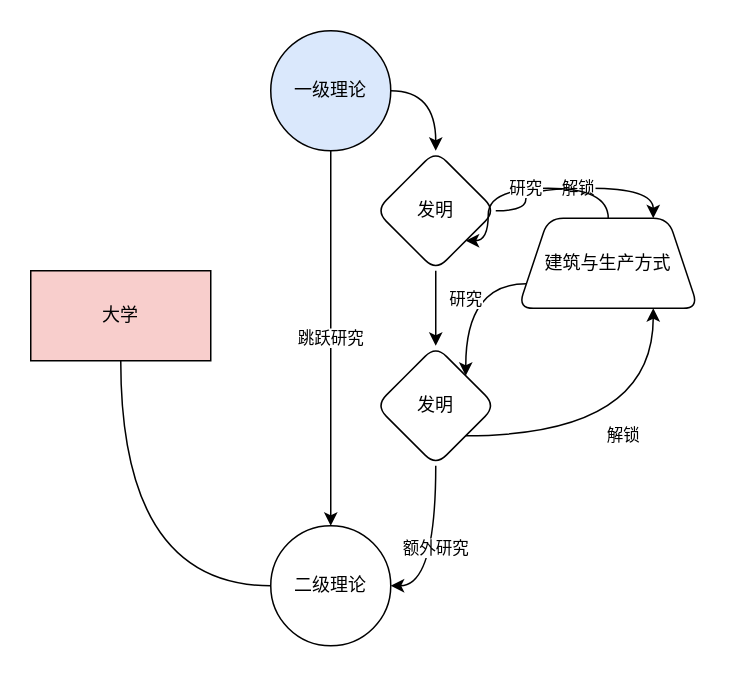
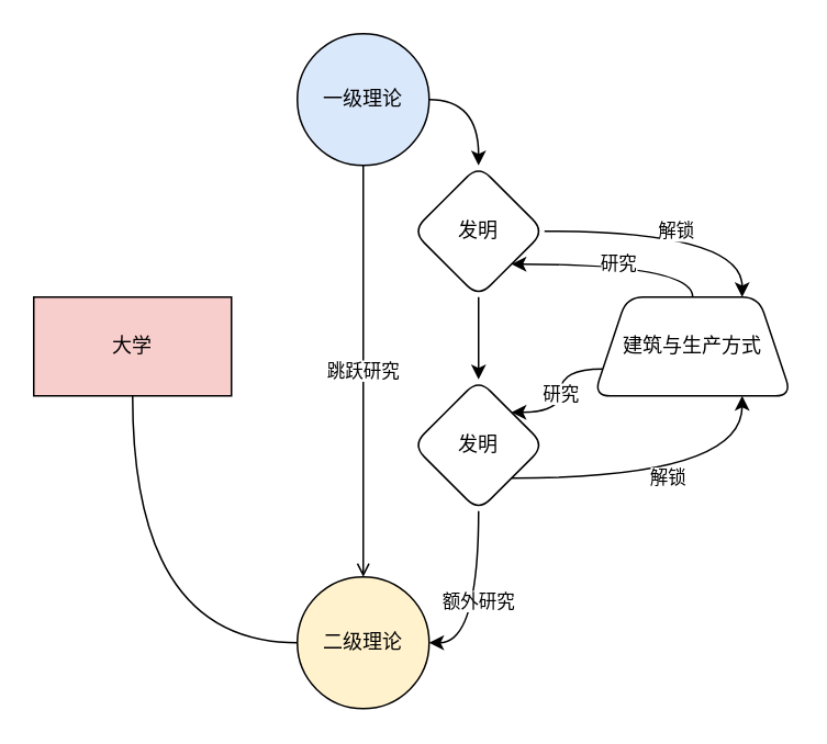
  <mxCell id="0" />
  <mxCell id="1" parent="0" />
  <mxCell id="2" style="edgeStyle=orthogonalEdgeStyle;curved=1;rounded=1;sketch=0;orthogonalLoop=1;jettySize=auto;html=1;exitX=1;exitY=0.5;exitDx=0;exitDy=0;entryX=0.5;entryY=0;entryDx=0;entryDy=0;" parent="1" source="4" target="7" edge="1"><mxGeometry relative="1" as="geometry" /></mxCell>
- <mxCell id="3" value="跳跃研究" style="edgeStyle=orthogonalEdgeStyle;curved=1;rounded=1;sketch=0;orthogonalLoop=1;jettySize=auto;html=1;exitX=0.5;exitY=1;exitDx=0;exitDy=0;" parent="1" source="4" target="11" edge="1"><mxGeometry relative="1" as="geometry" /></mxCell>
+ <mxCell id="3" value="跳跃研究" style="edgeStyle=orthogonalEdgeStyle;curved=1;rounded=1;sketch=0;orthogonalLoop=1;jettySize=auto;html=1;exitX=0.5;exitY=1;exitDx=0;exitDy=0;endArrow=open;" parent="1" source="4" target="11" edge="1"><mxGeometry relative="1" as="geometry" /></mxCell>
  <mxCell id="4" value="一级理论" style="ellipse;whiteSpace=wrap;html=1;aspect=fixed;rounded=1;fillColor=#dae8fc;" parent="1" vertex="1"><mxGeometry x="180" y="20" width="80" height="80" as="geometry" /></mxCell>
  <mxCell id="5" style="edgeStyle=orthogonalEdgeStyle;curved=1;rounded=1;sketch=0;orthogonalLoop=1;jettySize=auto;html=1;exitX=0.5;exitY=1;exitDx=0;exitDy=0;entryX=0.5;entryY=0;entryDx=0;entryDy=0;" parent="1" source="7" target="10" edge="1"><mxGeometry relative="1" as="geometry" /></mxCell>
  <mxCell id="6" value="解锁" style="edgeStyle=orthogonalEdgeStyle;curved=1;rounded=1;sketch=0;orthogonalLoop=1;jettySize=auto;html=1;exitX=1;exitY=0.5;exitDx=0;exitDy=0;entryX=0.75;entryY=0;entryDx=0;entryDy=0;" parent="1" source="7" target="16" edge="1"><mxGeometry relative="1" as="geometry" /></mxCell>
  <mxCell id="7" value="发明" style="rhombus;whiteSpace=wrap;html=1;rounded=1;" parent="1" vertex="1"><mxGeometry x="250" y="100" width="80" height="80" as="geometry" /></mxCell>
  <mxCell id="8" value="额外研究" style="edgeStyle=orthogonalEdgeStyle;curved=1;rounded=1;sketch=0;orthogonalLoop=1;jettySize=auto;html=1;exitX=0.5;exitY=1;exitDx=0;exitDy=0;entryX=1;entryY=0.5;entryDx=0;entryDy=0;" parent="1" source="10" target="11" edge="1"><mxGeometry relative="1" as="geometry" /></mxCell>
  <mxCell id="9" value="解锁" style="edgeStyle=orthogonalEdgeStyle;curved=1;rounded=1;sketch=0;orthogonalLoop=1;jettySize=auto;html=1;exitX=1;exitY=1;exitDx=0;exitDy=0;entryX=0.75;entryY=1;entryDx=0;entryDy=0;" parent="1" source="10" target="16" edge="1"><mxGeometry relative="1" as="geometry" /></mxCell>
  <mxCell id="10" value="发明" style="rhombus;whiteSpace=wrap;html=1;rounded=1;sketch=0;" parent="1" vertex="1"><mxGeometry x="250" y="230" width="80" height="80" as="geometry" /></mxCell>
- <mxCell id="11" value="二级理论" style="ellipse;whiteSpace=wrap;html=1;aspect=fixed;rounded=1;sketch=0;" parent="1" vertex="1"><mxGeometry x="180" y="350" width="80" height="80" as="geometry" /></mxCell>
+ <mxCell id="11" value="二级理论" style="ellipse;whiteSpace=wrap;html=1;aspect=fixed;rounded=1;sketch=0;fillColor=#fff2cc;" parent="1" vertex="1"><mxGeometry x="180" y="350" width="80" height="80" as="geometry" /></mxCell>
  <mxCell id="12" style="edgeStyle=orthogonalEdgeStyle;rounded=0;orthogonalLoop=1;jettySize=auto;html=1;exitX=0.5;exitY=1;exitDx=0;exitDy=0;entryX=0;entryY=0.5;entryDx=0;entryDy=0;curved=1;endArrow=none;" edge="1" parent="1" source="13" target="11"><mxGeometry relative="1" as="geometry" /></mxCell>
  <mxCell id="13" value="大学" style="rounded=0;whiteSpace=wrap;html=1;sketch=0;fillColor=#f8cecc;" parent="1" vertex="1"><mxGeometry x="20" y="180" width="120" height="60" as="geometry" /></mxCell>
  <mxCell id="14" value="研究" style="edgeStyle=orthogonalEdgeStyle;curved=1;rounded=1;sketch=0;orthogonalLoop=1;jettySize=auto;html=1;exitX=0.5;exitY=0;exitDx=0;exitDy=0;entryX=1;entryY=1;entryDx=0;entryDy=0;" parent="1" source="16" target="7" edge="1"><mxGeometry relative="1" as="geometry" /></mxCell>
  <mxCell id="15" value="研究" style="edgeStyle=orthogonalEdgeStyle;curved=1;rounded=1;sketch=0;orthogonalLoop=1;jettySize=auto;html=1;exitX=0;exitY=0.75;exitDx=0;exitDy=0;entryX=1;entryY=0;entryDx=0;entryDy=0;" parent="1" source="16" target="10" edge="1"><mxGeometry relative="1" as="geometry" /></mxCell>
- <mxCell id="16" value="建筑与生产方式" style="shape=trapezoid;perimeter=trapezoidPerimeter;whiteSpace=wrap;html=1;fixedSize=1;rounded=1;sketch=0;" parent="1" vertex="1"><mxGeometry x="345" y="145" width="120" height="60" as="geometry" /></mxCell>
+ <mxCell id="16" value="建筑与生产方式" style="shape=trapezoid;perimeter=trapezoidPerimeter;whiteSpace=wrap;html=1;fixedSize=1;rounded=1;sketch=0;" parent="1" vertex="1"><mxGeometry x="360" y="180" width="120" height="60" as="geometry" /></mxCell>
